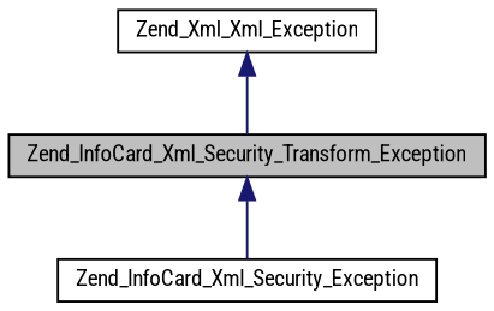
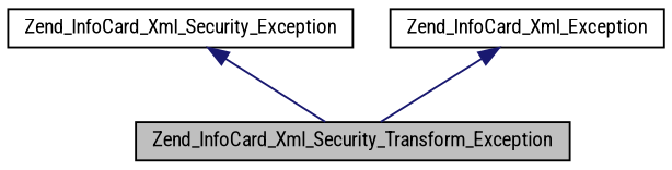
  digraph {
    fontname="Roboto Condensed"
    node [color=black fillcolor=white fontname="Roboto Condensed" fontsize=10 shape=record style=filled]
    edge [color=midnightblue dir=back fontname="Roboto Condensed" fontsize=10 labelfontname=Helvetica labelfontsize=10 style=solid]
    n1 [fillcolor=grey75 fontcolor=black height=0.2 label=Zend_InfoCard_Xml_Security_Transform_Exception width=0.4]
    n2 [height=0.2 label=Zend_InfoCard_Xml_Security_Exception width=0.4]
-   n3 [height=0.2 label=Zend_Xml_Xml_Exception width=0.4]
-   n1 -> n2
+   n3 [height=0.2 label=Zend_InfoCard_Xml_Exception width=0.4]
+   n2 -> n1
    n3 -> n1
  }
